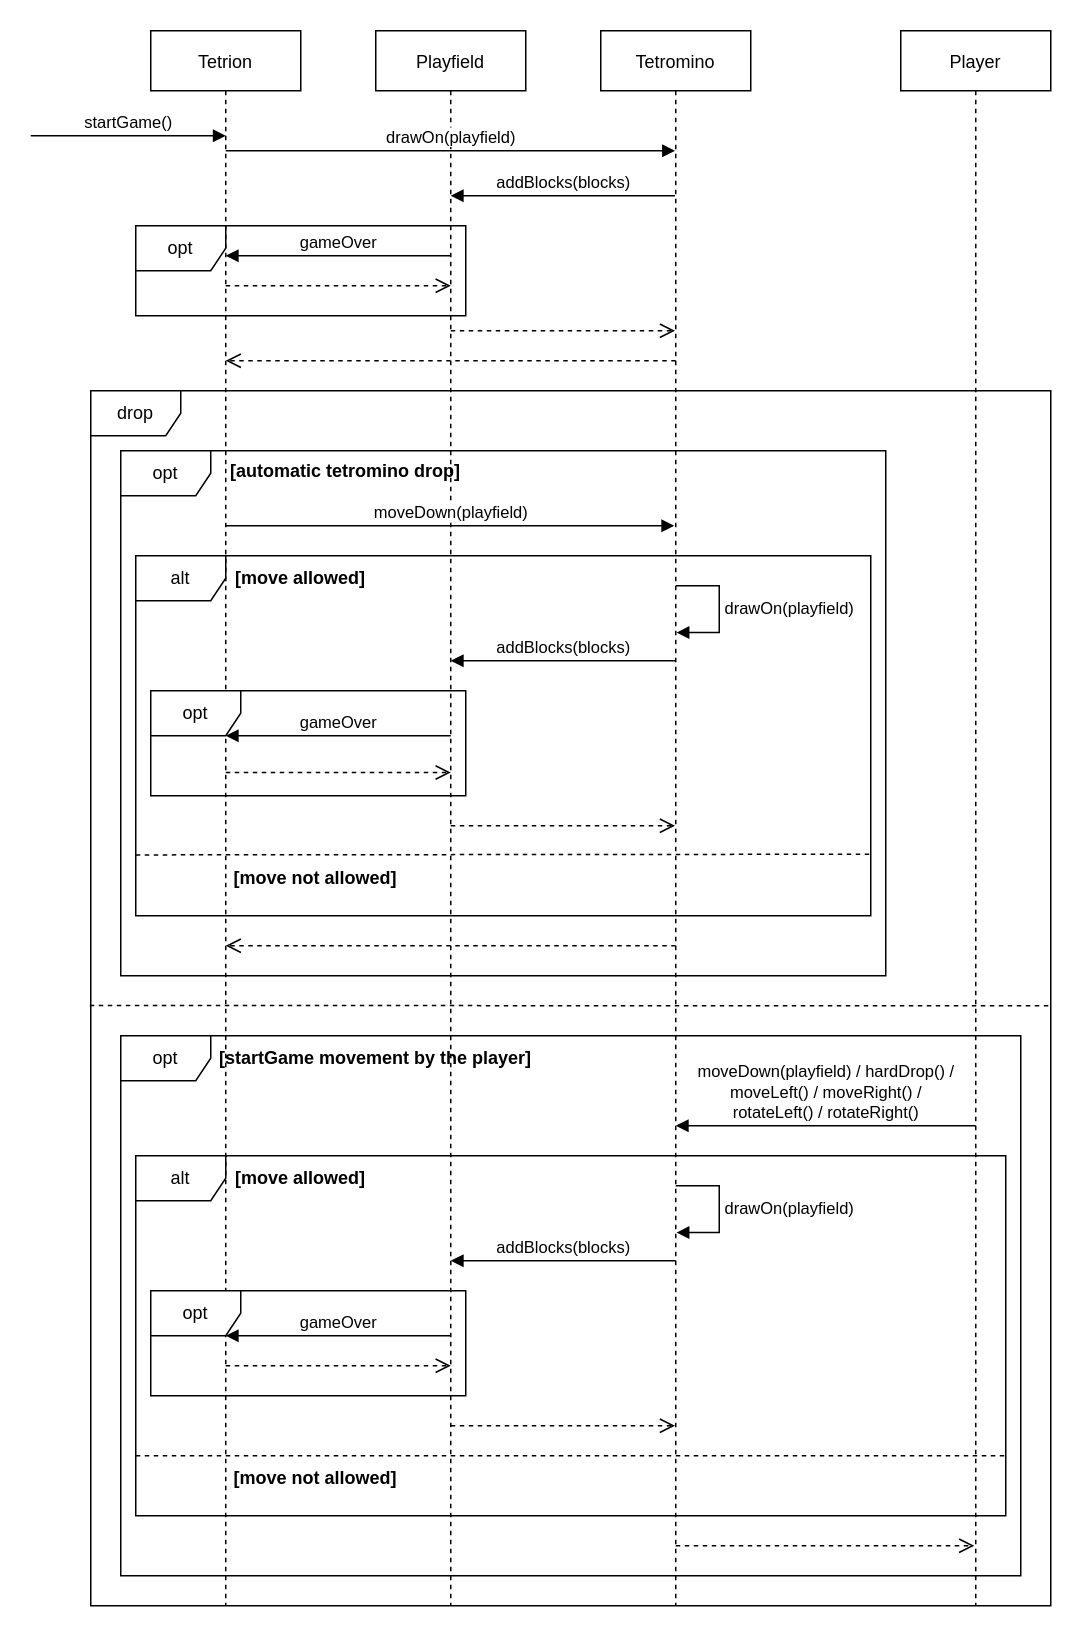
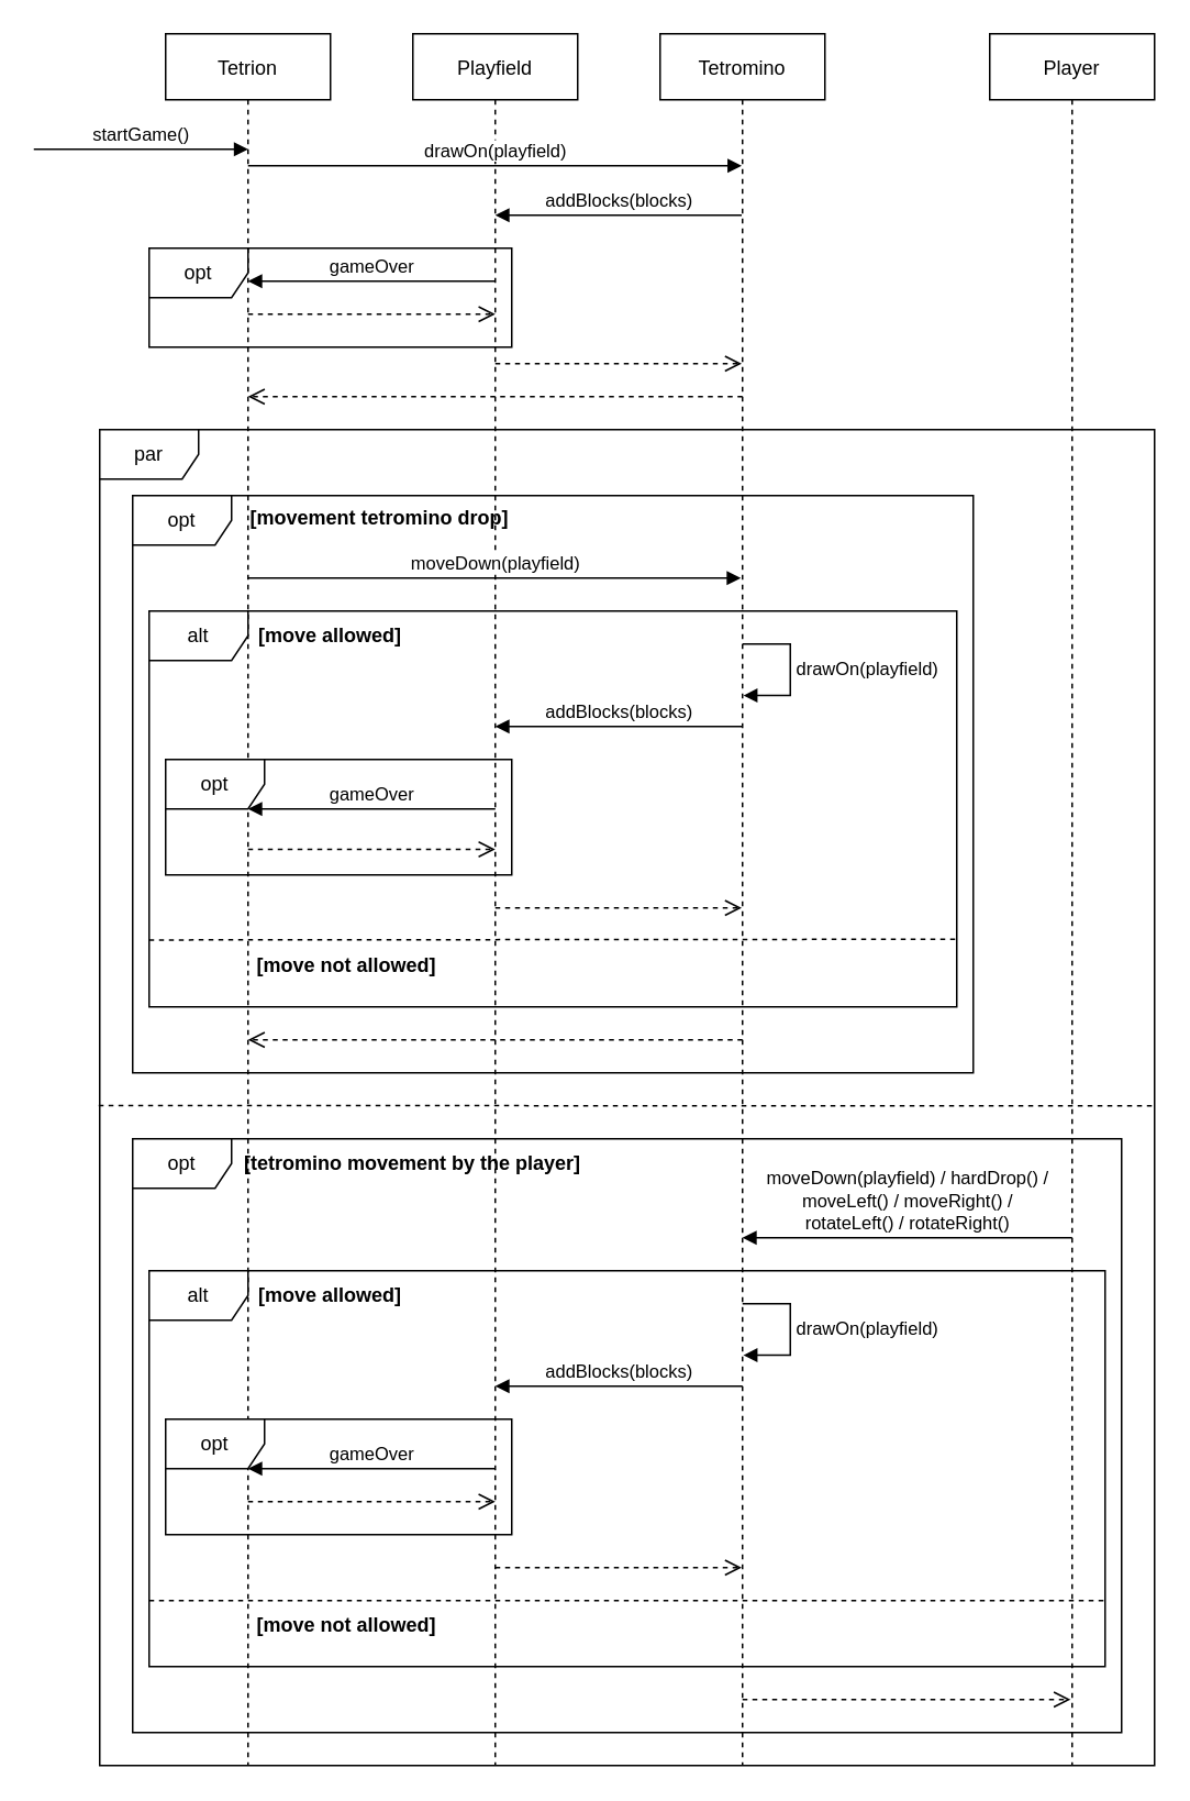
  <mxCell id="0" />
  <mxCell id="1" parent="0" />
- <mxCell id="2" value="drop" style="shape=umlFrame;whiteSpace=wrap;html=1;" parent="1" vertex="1"><mxGeometry x="60" y="260" width="640" height="810" as="geometry" /></mxCell>
+ <mxCell id="2" value="par" style="shape=umlFrame;whiteSpace=wrap;html=1;" parent="1" vertex="1"><mxGeometry x="60" y="260" width="640" height="810" as="geometry" /></mxCell>
  <mxCell id="3" value="opt" style="shape=umlFrame;whiteSpace=wrap;html=1;" parent="1" vertex="1"><mxGeometry x="80" y="690" width="600" height="360" as="geometry" /></mxCell>
  <mxCell id="4" value="alt" style="shape=umlFrame;whiteSpace=wrap;html=1;" parent="1" vertex="1"><mxGeometry x="90" y="770" width="580" height="240" as="geometry" /></mxCell>
  <mxCell id="5" value="Player" style="shape=umlLifeline;perimeter=lifelinePerimeter;container=1;collapsible=0;recursiveResize=0;rounded=0;shadow=0;strokeWidth=1;" parent="1" vertex="1"><mxGeometry x="600" y="20" width="100" height="1050" as="geometry" /></mxCell>
  <mxCell id="6" value="Tetromino" style="shape=umlLifeline;perimeter=lifelinePerimeter;container=1;collapsible=0;recursiveResize=0;rounded=0;shadow=0;strokeWidth=1;" parent="1" vertex="1"><mxGeometry x="400" y="20" width="100" height="1050" as="geometry" /></mxCell>
  <mxCell id="7" value="" style="html=1;verticalAlign=bottom;endArrow=open;dashed=1;endSize=8;rounded=0;exitX=0.5;exitY=0.345;exitDx=0;exitDy=0;exitPerimeter=0;" parent="6" edge="1"><mxGeometry relative="1" as="geometry"><mxPoint x="-100" y="200.0" as="sourcePoint" /><mxPoint x="49.5" y="200.0" as="targetPoint" /></mxGeometry></mxCell>
  <mxCell id="8" value="addBlocks(blocks)" style="html=1;verticalAlign=bottom;endArrow=block;rounded=0;" parent="6" edge="1"><mxGeometry width="80" relative="1" as="geometry"><mxPoint x="50" y="420" as="sourcePoint" /><mxPoint x="-100" y="420" as="targetPoint" /><Array as="points"><mxPoint x="-20" y="420" /></Array></mxGeometry></mxCell>
  <mxCell id="9" value="&lt;span style=&quot;text-align: center;&quot;&gt;drawOn(playfield)&lt;/span&gt;" style="edgeStyle=orthogonalEdgeStyle;html=1;align=left;spacingLeft=2;endArrow=block;rounded=0;entryX=0.515;entryY=0.334;exitX=0.51;exitY=0.308;exitDx=0;exitDy=0;exitPerimeter=0;entryDx=0;entryDy=0;entryPerimeter=0;" parent="6" edge="1"><mxGeometry relative="1" as="geometry"><mxPoint x="50" y="770.0" as="sourcePoint" /><Array as="points"><mxPoint x="79" y="770.4" /><mxPoint x="79" y="801.4" /></Array><mxPoint x="50.5" y="801.2" as="targetPoint" /></mxGeometry></mxCell>
  <mxCell id="10" value="" style="html=1;verticalAlign=bottom;endArrow=open;dashed=1;endSize=8;rounded=0;" parent="6" edge="1"><mxGeometry relative="1" as="geometry"><mxPoint x="-100" y="930" as="sourcePoint" /><mxPoint x="49.5" y="930" as="targetPoint" /></mxGeometry></mxCell>
  <mxCell id="11" value="Playfield" style="shape=umlLifeline;perimeter=lifelinePerimeter;container=1;collapsible=0;recursiveResize=0;rounded=0;shadow=0;strokeWidth=1;" parent="1" vertex="1"><mxGeometry x="250" y="20" width="100" height="1050" as="geometry" /></mxCell>
  <mxCell id="12" value="" style="html=1;verticalAlign=bottom;endArrow=open;dashed=1;endSize=8;rounded=0;" parent="11" edge="1"><mxGeometry relative="1" as="geometry"><mxPoint x="200" y="220" as="sourcePoint" /><mxPoint x="-100" y="220" as="targetPoint" /><Array as="points"><mxPoint x="-59.5" y="220" /></Array></mxGeometry></mxCell>
  <mxCell id="13" value="" style="html=1;verticalAlign=bottom;endArrow=open;dashed=1;endSize=8;rounded=0;" parent="11" edge="1"><mxGeometry relative="1" as="geometry"><mxPoint x="50" y="530" as="sourcePoint" /><mxPoint x="199.5" y="530" as="targetPoint" /></mxGeometry></mxCell>
  <mxCell id="14" value="Tetrion" style="shape=umlLifeline;perimeter=lifelinePerimeter;container=1;collapsible=0;recursiveResize=0;rounded=0;shadow=0;strokeWidth=1;" parent="1" vertex="1"><mxGeometry x="100" y="20" width="100" height="1050" as="geometry" /></mxCell>
  <mxCell id="15" value="opt" style="shape=umlFrame;whiteSpace=wrap;html=1;width=60;height=30;" parent="1" vertex="1"><mxGeometry x="80" y="300" width="510" height="350" as="geometry" /></mxCell>
  <mxCell id="16" value="alt" style="shape=umlFrame;whiteSpace=wrap;html=1;" parent="1" vertex="1"><mxGeometry x="90" y="370" width="490" height="240" as="geometry" /></mxCell>
  <mxCell id="17" value="drawOn(playfield)" style="html=1;verticalAlign=bottom;endArrow=block;rounded=0;" parent="1" target="6" edge="1"><mxGeometry width="80" relative="1" as="geometry"><mxPoint x="150" y="100" as="sourcePoint" /><mxPoint x="420" y="100" as="targetPoint" /></mxGeometry></mxCell>
  <mxCell id="18" value="addBlocks(blocks)" style="html=1;verticalAlign=bottom;endArrow=block;rounded=0;" parent="1" source="6" edge="1"><mxGeometry width="80" relative="1" as="geometry"><mxPoint x="330" y="160" as="sourcePoint" /><mxPoint x="300" y="130" as="targetPoint" /><Array as="points"><mxPoint x="380" y="130" /></Array></mxGeometry></mxCell>
  <mxCell id="19" value="opt" style="shape=umlFrame;whiteSpace=wrap;html=1;width=60;height=30;" parent="1" vertex="1"><mxGeometry x="90" y="150" width="220" height="60" as="geometry" /></mxCell>
  <mxCell id="20" value="gameOver" style="html=1;verticalAlign=bottom;endArrow=block;rounded=0;" parent="1" edge="1"><mxGeometry width="80" relative="1" as="geometry"><mxPoint x="300" y="170" as="sourcePoint" /><mxPoint x="150" y="170" as="targetPoint" /></mxGeometry></mxCell>
  <mxCell id="21" value="moveDown(playfield)" style="html=1;verticalAlign=bottom;endArrow=block;rounded=0;" parent="1" edge="1"><mxGeometry width="80" relative="1" as="geometry"><mxPoint x="150" y="350" as="sourcePoint" /><mxPoint x="449" y="350" as="targetPoint" /></mxGeometry></mxCell>
  <mxCell id="22" value="" style="html=1;verticalAlign=bottom;endArrow=open;dashed=1;endSize=8;rounded=0;" parent="1" edge="1"><mxGeometry relative="1" as="geometry"><mxPoint x="150" y="190" as="sourcePoint" /><mxPoint x="300" y="190" as="targetPoint" /></mxGeometry></mxCell>
  <mxCell id="23" value="opt" style="shape=umlFrame;whiteSpace=wrap;html=1;" parent="1" vertex="1"><mxGeometry x="100" y="460" width="210" height="70" as="geometry" /></mxCell>
  <mxCell id="24" value="gameOver" style="html=1;verticalAlign=bottom;endArrow=block;rounded=0;" parent="1" edge="1"><mxGeometry width="80" relative="1" as="geometry"><mxPoint x="300" y="490" as="sourcePoint" /><mxPoint x="150" y="490" as="targetPoint" /></mxGeometry></mxCell>
  <mxCell id="25" value="" style="html=1;verticalAlign=bottom;endArrow=open;dashed=1;endSize=8;rounded=0;" parent="1" edge="1"><mxGeometry relative="1" as="geometry"><mxPoint x="150" y="514.5" as="sourcePoint" /><mxPoint x="300" y="514.5" as="targetPoint" /></mxGeometry></mxCell>
- <mxCell id="26" value="[automatic tetromino drop]" style="text;align=center;fontStyle=1;verticalAlign=middle;spacingLeft=3;spacingRight=3;strokeColor=none;rotatable=0;points=[[0,0.5],[1,0.5]];portConstraint=eastwest;" parent="1" vertex="1"><mxGeometry x="190" y="300" width="80" height="26" as="geometry" /></mxCell>
- <mxCell id="27" value="&lt;b&gt;[startGame movement by the player]&lt;/b&gt;" style="text;html=1;strokeColor=none;fillColor=none;align=center;verticalAlign=middle;whiteSpace=wrap;rounded=0;" parent="1" vertex="1"><mxGeometry x="140" y="690" width="220" height="30" as="geometry" /></mxCell>
+ <mxCell id="26" value="[movement tetromino drop]" style="text;align=center;fontStyle=1;verticalAlign=middle;spacingLeft=3;spacingRight=3;strokeColor=none;rotatable=0;points=[[0,0.5],[1,0.5]];portConstraint=eastwest;" parent="1" vertex="1"><mxGeometry x="190" y="300" width="80" height="26" as="geometry" /></mxCell>
+ <mxCell id="27" value="&lt;b&gt;[tetromino movement by the player]&lt;/b&gt;" style="text;html=1;strokeColor=none;fillColor=none;align=center;verticalAlign=middle;whiteSpace=wrap;rounded=0;" parent="1" vertex="1"><mxGeometry x="140" y="690" width="220" height="30" as="geometry" /></mxCell>
  <mxCell id="28" value="opt" style="shape=umlFrame;whiteSpace=wrap;html=1;" parent="1" vertex="1"><mxGeometry x="100" y="860" width="210" height="70" as="geometry" /></mxCell>
  <mxCell id="29" value="gameOver" style="html=1;verticalAlign=bottom;endArrow=block;rounded=0;" parent="1" edge="1"><mxGeometry width="80" relative="1" as="geometry"><mxPoint x="300" y="890" as="sourcePoint" /><mxPoint x="150" y="890" as="targetPoint" /></mxGeometry></mxCell>
  <mxCell id="30" value="" style="html=1;verticalAlign=bottom;endArrow=open;dashed=1;endSize=8;rounded=0;" parent="1" edge="1"><mxGeometry relative="1" as="geometry"><mxPoint x="150" y="910" as="sourcePoint" /><mxPoint x="300" y="910" as="targetPoint" /></mxGeometry></mxCell>
  <mxCell id="31" value="&lt;b&gt;[move allowed]&lt;/b&gt;" style="text;html=1;strokeColor=none;fillColor=none;align=center;verticalAlign=middle;whiteSpace=wrap;rounded=0;" parent="1" vertex="1"><mxGeometry x="150" y="770" width="100" height="30" as="geometry" /></mxCell>
  <mxCell id="32" value="" style="endArrow=none;dashed=1;html=1;rounded=0;" parent="1" edge="1"><mxGeometry width="50" height="50" relative="1" as="geometry"><mxPoint x="90" y="970" as="sourcePoint" /><mxPoint x="670" y="970" as="targetPoint" /></mxGeometry></mxCell>
  <mxCell id="33" value="&lt;b&gt;[move not allowed]&lt;/b&gt;" style="text;html=1;strokeColor=none;fillColor=none;align=center;verticalAlign=middle;whiteSpace=wrap;rounded=0;" parent="1" vertex="1"><mxGeometry x="150" y="970" width="120" height="30" as="geometry" /></mxCell>
  <mxCell id="34" value="" style="html=1;verticalAlign=bottom;endArrow=open;dashed=1;endSize=8;rounded=0;entryX=0.49;entryY=0.95;entryDx=0;entryDy=0;entryPerimeter=0;" parent="1" edge="1"><mxGeometry relative="1" as="geometry"><mxPoint x="450" y="1030" as="sourcePoint" /><mxPoint x="649" y="1030" as="targetPoint" /></mxGeometry></mxCell>
  <mxCell id="35" value="&lt;b&gt;[move allowed]&lt;/b&gt;" style="text;html=1;strokeColor=none;fillColor=none;align=center;verticalAlign=middle;whiteSpace=wrap;rounded=0;" parent="1" vertex="1"><mxGeometry x="150" y="370" width="100" height="30" as="geometry" /></mxCell>
  <mxCell id="36" value="" style="endArrow=none;dashed=1;html=1;rounded=0;exitX=0;exitY=0.831;exitDx=0;exitDy=0;exitPerimeter=0;" parent="1" source="16" edge="1"><mxGeometry width="50" height="50" relative="1" as="geometry"><mxPoint x="90" y="660" as="sourcePoint" /><mxPoint x="580" y="569" as="targetPoint" /></mxGeometry></mxCell>
  <mxCell id="37" value="&lt;b&gt;[move not allowed]&lt;/b&gt;" style="text;html=1;strokeColor=none;fillColor=none;align=center;verticalAlign=middle;whiteSpace=wrap;rounded=0;" parent="1" vertex="1"><mxGeometry x="150" y="570" width="120" height="30" as="geometry" /></mxCell>
  <mxCell id="38" value="" style="html=1;verticalAlign=bottom;endArrow=open;dashed=1;endSize=8;rounded=0;" parent="1" edge="1"><mxGeometry relative="1" as="geometry"><mxPoint x="450" y="630" as="sourcePoint" /><mxPoint x="150" y="630" as="targetPoint" /><Array as="points"><mxPoint x="190.5" y="630" /></Array></mxGeometry></mxCell>
  <mxCell id="39" value="startGame()" style="html=1;verticalAlign=bottom;endArrow=block;rounded=0;" parent="1" edge="1"><mxGeometry width="80" relative="1" as="geometry"><mxPoint x="20" y="90" as="sourcePoint" /><mxPoint x="150" y="90" as="targetPoint" /></mxGeometry></mxCell>
  <mxCell id="40" value="" style="endArrow=none;dashed=1;html=1;rounded=0;exitX=-0.001;exitY=0.506;exitDx=0;exitDy=0;exitPerimeter=0;" parent="1" source="2" edge="1"><mxGeometry width="50" height="50" relative="1" as="geometry"><mxPoint x="100" y="750" as="sourcePoint" /><mxPoint x="700" y="670" as="targetPoint" /></mxGeometry></mxCell>
  <mxCell id="41" value="moveDown(playfield) / hardDrop() /&lt;br&gt;moveLeft() / moveRight() /&lt;br&gt;rotateLeft() / rotateRight()" style="html=1;verticalAlign=bottom;endArrow=block;rounded=0;" parent="1" edge="1"><mxGeometry width="80" relative="1" as="geometry"><mxPoint x="650" y="750" as="sourcePoint" /><mxPoint x="450" y="750" as="targetPoint" /></mxGeometry></mxCell>
  <mxCell id="42" value="addBlocks(blocks)" style="html=1;verticalAlign=bottom;endArrow=block;rounded=0;" parent="1" edge="1"><mxGeometry width="80" relative="1" as="geometry"><mxPoint x="450" y="840" as="sourcePoint" /><mxPoint x="300" y="840" as="targetPoint" /><Array as="points"><mxPoint x="380" y="840" /></Array></mxGeometry></mxCell>
  <mxCell id="43" value="&lt;span style=&quot;text-align: center;&quot;&gt;drawOn(playfield)&lt;/span&gt;" style="edgeStyle=orthogonalEdgeStyle;html=1;align=left;spacingLeft=2;endArrow=block;rounded=0;entryX=0.515;entryY=0.334;exitX=0.51;exitY=0.308;exitDx=0;exitDy=0;exitPerimeter=0;entryDx=0;entryDy=0;entryPerimeter=0;" edge="1" parent="1"><mxGeometry relative="1" as="geometry"><mxPoint x="450" y="390" as="sourcePoint" /><Array as="points"><mxPoint x="479" y="390.4" /><mxPoint x="479" y="421.4" /></Array><mxPoint x="450.5" y="421.2" as="targetPoint" /></mxGeometry></mxCell>
